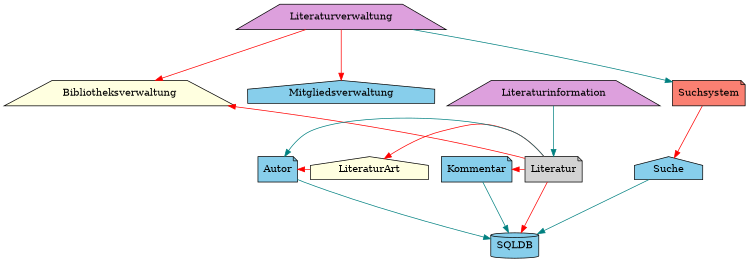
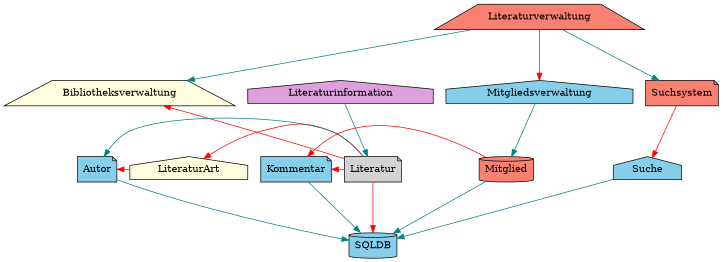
  digraph {
    concentrate=true
    ranksep=1
    node [fillcolor=skyblue shape=note style=filled]
    edge [color=red]
    Bibliotheksverwaltung [fillcolor=lightyellow shape=trapezium]
    Mitgliedsverwaltung [shape=house]
-   Literaturinformation [fillcolor=plum shape=trapezium]
+   Literaturinformation [fillcolor=plum shape=house]
    Suchsystem [fillcolor=salmon]
-   Literaturverwaltung [fillcolor=plum shape=trapezium]
+   Literaturverwaltung [fillcolor=salmon shape=trapezium]
    LiteraturArt [fillcolor=lightyellow shape=house]
    Autor
    Kommentar
    Literatur [fillcolor=lightgrey]
+   Mitglied [fillcolor=salmon shape=cylinder]
    Suche [shape=house]
    SQLDB [shape=cylinder]
    subgraph sub_1 {
      rank=same
      Bibliotheksverwaltung
      Mitgliedsverwaltung
      Literaturinformation
      Suchsystem
    }
    subgraph sub_2 {
      rank=min
      Literaturverwaltung
    }
    subgraph sub_3 {
      rank=same
      LiteraturArt
      Autor
      Kommentar
      Literatur
+     Mitglied
      Suche
    }
    subgraph sub_4 {
      rank=max
      SQLDB
    }
+   Mitgliedsverwaltung -> Mitglied [color=teal]
    Literaturinformation -> Literatur [color=teal]
    Suchsystem -> Suche
-   Literaturverwaltung -> Bibliotheksverwaltung
+   Literaturverwaltung -> Bibliotheksverwaltung [color=teal]
    Literaturverwaltung -> Mitgliedsverwaltung
    Literaturverwaltung -> Suchsystem [color=teal]
    LiteraturArt -> Autor [constraint=false minlen=0 weight=100]
    Autor -> SQLDB [color=teal]
    Kommentar -> SQLDB [color=teal]
    Literatur -> Bibliotheksverwaltung
    Literatur -> LiteraturArt [constraint=false minlen=0 weight=100]
    Literatur -> Autor [color=teal constraint=false minlen=0 weight=100]
    Literatur -> Kommentar [constraint=false minlen=0 weight=100]
    Literatur -> SQLDB
+   Mitglied -> Kommentar [constraint=false minlen=0 weight=100]
+   Mitglied -> SQLDB [color=teal]
    Suche -> SQLDB [color=teal]
  }
